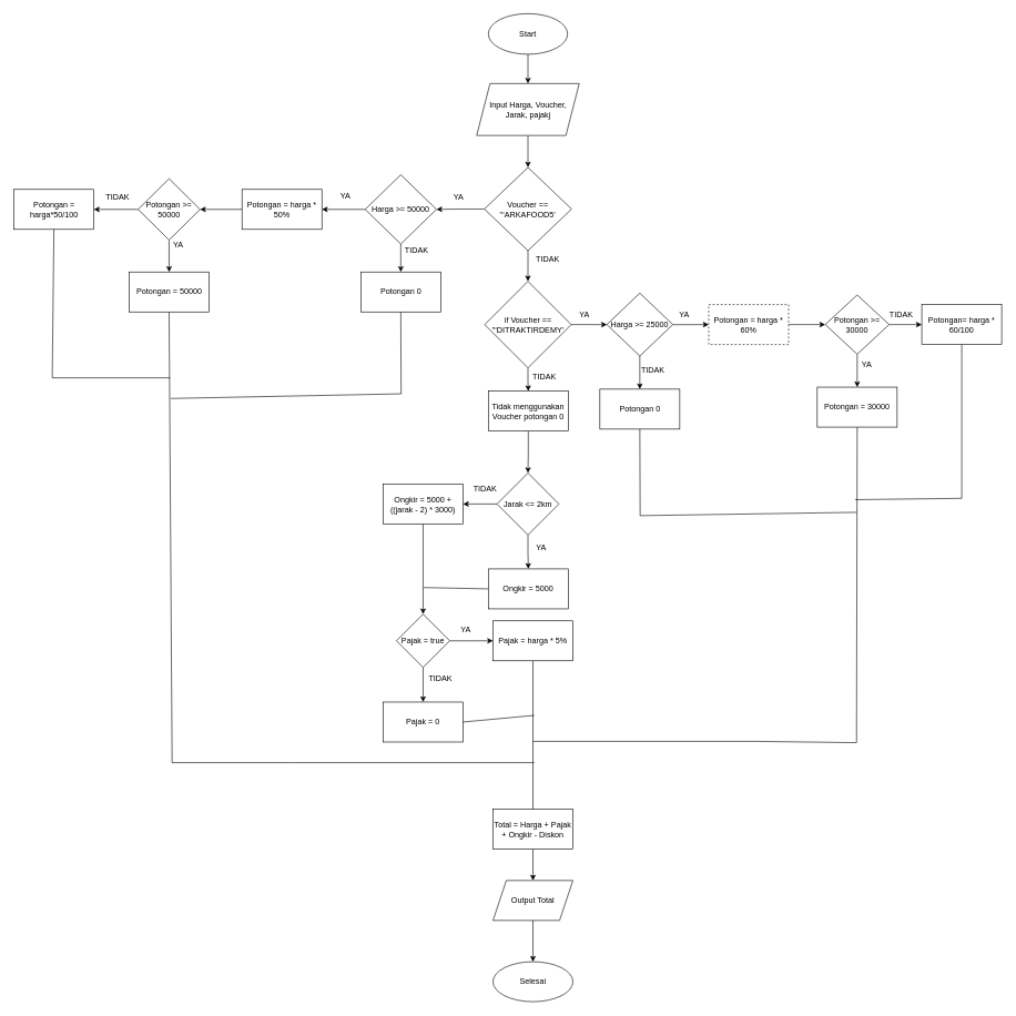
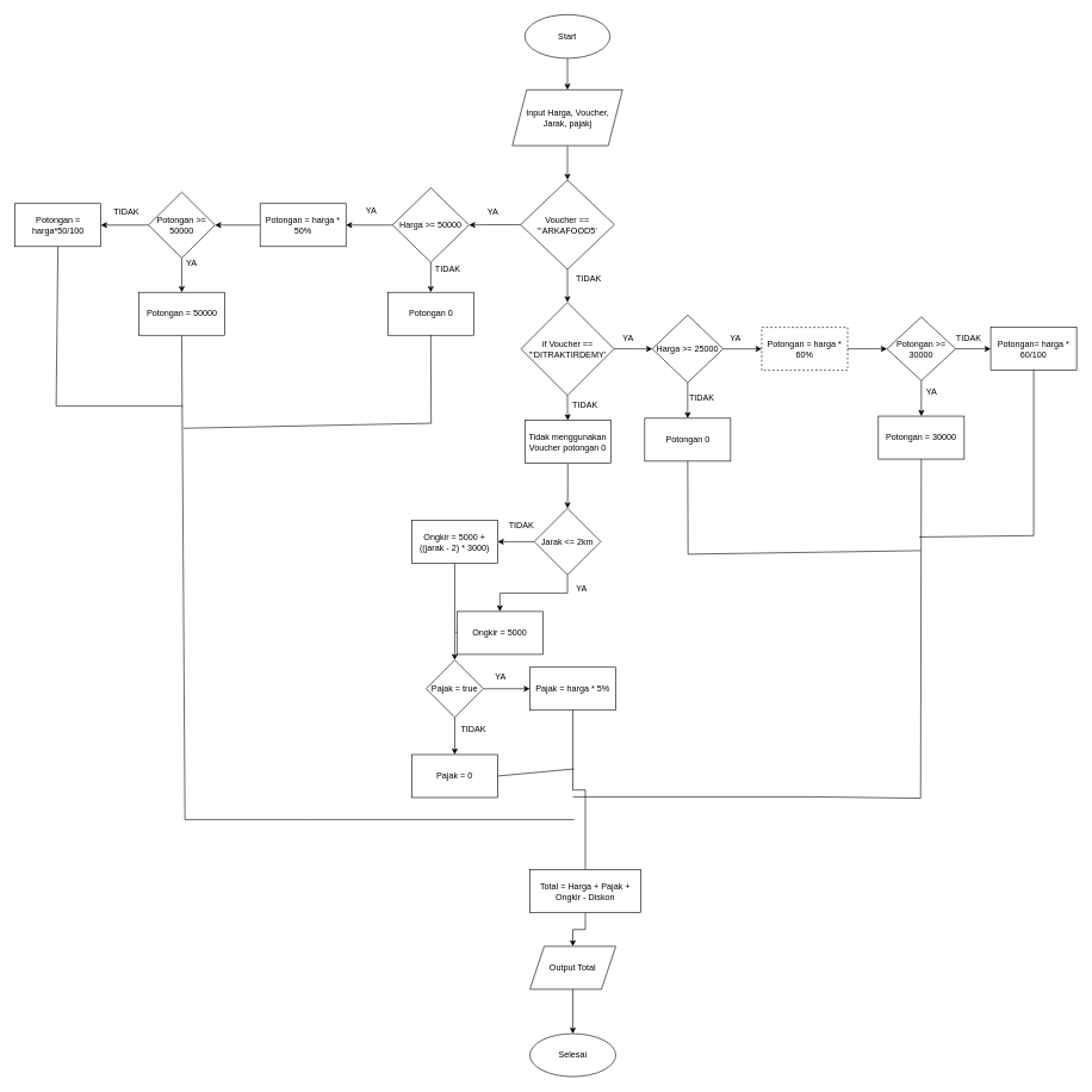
  <mxCell id="0" />
  <mxCell id="1" parent="0" />
  <mxCell id="2" style="edgeStyle=orthogonalEdgeStyle;rounded=0;orthogonalLoop=1;jettySize=auto;html=1;exitX=0.5;exitY=1;exitDx=0;exitDy=0;entryX=0.5;entryY=0;entryDx=0;entryDy=0;" edge="1" parent="1" source="3" target="5"><mxGeometry relative="1" as="geometry" /></mxCell>
  <mxCell id="3" value="Start" style="ellipse;whiteSpace=wrap;html=1;" vertex="1" parent="1"><mxGeometry x="733" y="20" width="119" height="61" as="geometry" /></mxCell>
  <mxCell id="4" style="edgeStyle=orthogonalEdgeStyle;rounded=0;orthogonalLoop=1;jettySize=auto;html=1;exitX=0.5;exitY=1;exitDx=0;exitDy=0;" edge="1" parent="1" source="5" target="8"><mxGeometry relative="1" as="geometry" /></mxCell>
  <mxCell id="5" value="Input Harga, Voucher, Jarak, pajakj" style="shape=parallelogram;perimeter=parallelogramPerimeter;whiteSpace=wrap;html=1;fixedSize=1;" vertex="1" parent="1"><mxGeometry x="715.5" y="125" width="154" height="78" as="geometry" /></mxCell>
  <mxCell id="6" style="edgeStyle=orthogonalEdgeStyle;rounded=0;orthogonalLoop=1;jettySize=auto;html=1;exitX=0.5;exitY=1;exitDx=0;exitDy=0;entryX=0.5;entryY=0;entryDx=0;entryDy=0;" edge="1" parent="1" source="8" target="11"><mxGeometry relative="1" as="geometry" /></mxCell>
  <mxCell id="7" style="edgeStyle=orthogonalEdgeStyle;rounded=0;orthogonalLoop=1;jettySize=auto;html=1;exitX=0;exitY=0.5;exitDx=0;exitDy=0;entryX=1;entryY=0.5;entryDx=0;entryDy=0;" edge="1" parent="1" source="8" target="15"><mxGeometry relative="1" as="geometry"><mxPoint x="635" y="314" as="targetPoint" /></mxGeometry></mxCell>
  <mxCell id="8" value="Voucher == &quot;‘ARKAFOOD5’" style="rhombus;whiteSpace=wrap;html=1;" vertex="1" parent="1"><mxGeometry x="727" y="251" width="131" height="125" as="geometry" /></mxCell>
  <mxCell id="9" value="" style="edgeStyle=orthogonalEdgeStyle;rounded=0;orthogonalLoop=1;jettySize=auto;html=1;" edge="1" parent="1" source="11" target="25"><mxGeometry relative="1" as="geometry" /></mxCell>
  <mxCell id="10" value="" style="edgeStyle=orthogonalEdgeStyle;rounded=0;orthogonalLoop=1;jettySize=auto;html=1;" edge="1" parent="1" source="11" target="33"><mxGeometry relative="1" as="geometry" /></mxCell>
  <mxCell id="11" value="if Voucher == &quot;‘DITRAKTIRDEMY’" style="rhombus;whiteSpace=wrap;html=1;" vertex="1" parent="1"><mxGeometry x="727.5" y="422" width="130" height="130" as="geometry" /></mxCell>
  <mxCell id="12" value="TIDAK" style="text;html=1;align=center;verticalAlign=middle;resizable=0;points=[];autosize=1;strokeColor=none;fillColor=none;" vertex="1" parent="1"><mxGeometry x="795" y="376" width="53" height="26" as="geometry" /></mxCell>
  <mxCell id="13" style="edgeStyle=orthogonalEdgeStyle;rounded=0;orthogonalLoop=1;jettySize=auto;html=1;exitX=0;exitY=0.5;exitDx=0;exitDy=0;entryX=1;entryY=0.5;entryDx=0;entryDy=0;" edge="1" parent="1" source="15" target="18"><mxGeometry relative="1" as="geometry" /></mxCell>
  <mxCell id="14" style="edgeStyle=orthogonalEdgeStyle;rounded=0;orthogonalLoop=1;jettySize=auto;html=1;exitX=0.5;exitY=1;exitDx=0;exitDy=0;entryX=0.5;entryY=0;entryDx=0;entryDy=0;" edge="1" parent="1" source="15" target="20"><mxGeometry relative="1" as="geometry" /></mxCell>
  <mxCell id="15" value="Harga &amp;gt;= 50000" style="rhombus;whiteSpace=wrap;html=1;" vertex="1" parent="1"><mxGeometry x="548" y="262" width="107" height="104" as="geometry" /></mxCell>
  <mxCell id="16" value="YA" style="text;html=1;align=center;verticalAlign=middle;resizable=0;points=[];autosize=1;strokeColor=none;fillColor=none;" vertex="1" parent="1"><mxGeometry x="671" y="283" width="33" height="26" as="geometry" /></mxCell>
  <mxCell id="17" style="edgeStyle=orthogonalEdgeStyle;rounded=0;orthogonalLoop=1;jettySize=auto;html=1;exitX=0;exitY=0.5;exitDx=0;exitDy=0;" edge="1" parent="1" source="18" target="63"><mxGeometry relative="1" as="geometry" /></mxCell>
  <mxCell id="18" value="Potongan = harga * 50%" style="rounded=0;whiteSpace=wrap;html=1;" vertex="1" parent="1"><mxGeometry x="363" y="284" width="120" height="60" as="geometry" /></mxCell>
  <mxCell id="19" value="YA" style="text;html=1;align=center;verticalAlign=middle;resizable=0;points=[];autosize=1;strokeColor=none;fillColor=none;" vertex="1" parent="1"><mxGeometry x="501" y="281" width="33" height="26" as="geometry" /></mxCell>
  <mxCell id="20" value="Potongan 0" style="rounded=0;whiteSpace=wrap;html=1;" vertex="1" parent="1"><mxGeometry x="541.5" y="408" width="120" height="60" as="geometry" /></mxCell>
  <mxCell id="21" style="edgeStyle=orthogonalEdgeStyle;rounded=0;orthogonalLoop=1;jettySize=auto;html=1;exitX=0.5;exitY=1;exitDx=0;exitDy=0;" edge="1" parent="1" source="20" target="20"><mxGeometry relative="1" as="geometry" /></mxCell>
  <mxCell id="22" value="TIDAK" style="text;html=1;align=center;verticalAlign=middle;resizable=0;points=[];autosize=1;strokeColor=none;fillColor=none;" vertex="1" parent="1"><mxGeometry x="598" y="363" width="53" height="26" as="geometry" /></mxCell>
  <mxCell id="23" value="" style="edgeStyle=orthogonalEdgeStyle;rounded=0;orthogonalLoop=1;jettySize=auto;html=1;" edge="1" parent="1" source="25" target="27"><mxGeometry relative="1" as="geometry" /></mxCell>
  <mxCell id="24" value="" style="edgeStyle=orthogonalEdgeStyle;rounded=0;orthogonalLoop=1;jettySize=auto;html=1;" edge="1" parent="1" source="25" target="28"><mxGeometry relative="1" as="geometry" /></mxCell>
  <mxCell id="25" value="Harga &amp;gt;= 25000" style="rhombus;whiteSpace=wrap;html=1;" vertex="1" parent="1"><mxGeometry x="911" y="439.75" width="99" height="94.5" as="geometry" /></mxCell>
  <mxCell id="26" style="edgeStyle=orthogonalEdgeStyle;rounded=0;orthogonalLoop=1;jettySize=auto;html=1;exitX=1;exitY=0.5;exitDx=0;exitDy=0;entryX=0;entryY=0.5;entryDx=0;entryDy=0;" edge="1" parent="1" source="27" target="71"><mxGeometry relative="1" as="geometry" /></mxCell>
  <mxCell id="27" value="Potongan = harga * 60%" style="whiteSpace=wrap;html=1;dashed=1;" vertex="1" parent="1"><mxGeometry x="1064" y="457" width="120" height="60" as="geometry" /></mxCell>
  <mxCell id="28" value="Potongan 0" style="whiteSpace=wrap;html=1;" vertex="1" parent="1"><mxGeometry x="900.5" y="584" width="120" height="60" as="geometry" /></mxCell>
  <mxCell id="29" value="TIDAK" style="text;html=1;align=center;verticalAlign=middle;resizable=0;points=[];autosize=1;strokeColor=none;fillColor=none;" vertex="1" parent="1"><mxGeometry x="953" y="542" width="53" height="26" as="geometry" /></mxCell>
  <mxCell id="30" value="YA" style="text;html=1;align=center;verticalAlign=middle;resizable=0;points=[];autosize=1;strokeColor=none;fillColor=none;" vertex="1" parent="1"><mxGeometry x="1010" y="460" width="33" height="26" as="geometry" /></mxCell>
  <mxCell id="31" value="YA" style="text;html=1;align=center;verticalAlign=middle;resizable=0;points=[];autosize=1;strokeColor=none;fillColor=none;" vertex="1" parent="1"><mxGeometry x="860" y="459" width="33" height="26" as="geometry" /></mxCell>
  <mxCell id="32" value="" style="edgeStyle=orthogonalEdgeStyle;rounded=0;orthogonalLoop=1;jettySize=auto;html=1;" edge="1" parent="1" source="33" target="37"><mxGeometry relative="1" as="geometry" /></mxCell>
  <mxCell id="33" value="Tidak menggunakan Voucher potongan 0" style="whiteSpace=wrap;html=1;" vertex="1" parent="1"><mxGeometry x="733" y="587" width="120" height="60" as="geometry" /></mxCell>
  <mxCell id="34" value="TIDAK" style="text;html=1;align=center;verticalAlign=middle;resizable=0;points=[];autosize=1;strokeColor=none;fillColor=none;" vertex="1" parent="1"><mxGeometry x="790" y="552" width="53" height="26" as="geometry" /></mxCell>
  <mxCell id="35" style="edgeStyle=orthogonalEdgeStyle;rounded=0;orthogonalLoop=1;jettySize=auto;html=1;exitX=0.5;exitY=1;exitDx=0;exitDy=0;entryX=0.5;entryY=0;entryDx=0;entryDy=0;" edge="1" parent="1" source="37" target="42"><mxGeometry relative="1" as="geometry"><mxPoint x="793" y="857" as="targetPoint" /></mxGeometry></mxCell>
  <mxCell id="36" value="" style="edgeStyle=orthogonalEdgeStyle;rounded=0;orthogonalLoop=1;jettySize=auto;html=1;" edge="1" parent="1" source="37" target="39"><mxGeometry relative="1" as="geometry" /></mxCell>
  <mxCell id="37" value="Jarak &amp;lt;= 2km" style="rhombus;whiteSpace=wrap;html=1;" vertex="1" parent="1"><mxGeometry x="746" y="710" width="93" height="93" as="geometry" /></mxCell>
  <mxCell id="38" style="edgeStyle=orthogonalEdgeStyle;rounded=0;orthogonalLoop=1;jettySize=auto;html=1;exitX=0.5;exitY=1;exitDx=0;exitDy=0;entryX=0.5;entryY=0;entryDx=0;entryDy=0;" edge="1" parent="1" source="39" target="45"><mxGeometry relative="1" as="geometry" /></mxCell>
  <mxCell id="39" value="Ongkir = 5000 + ((jarak - 2) * 3000)" style="whiteSpace=wrap;html=1;" vertex="1" parent="1"><mxGeometry x="575" y="726.5" width="120" height="60" as="geometry" /></mxCell>
  <mxCell id="40" value="TIDAK" style="text;html=1;align=center;verticalAlign=middle;resizable=0;points=[];autosize=1;strokeColor=none;fillColor=none;" vertex="1" parent="1"><mxGeometry x="701" y="721" width="53" height="26" as="geometry" /></mxCell>
  <mxCell id="41" value="YA" style="text;html=1;align=center;verticalAlign=middle;resizable=0;points=[];autosize=1;strokeColor=none;fillColor=none;" vertex="1" parent="1"><mxGeometry x="795" y="810" width="33" height="26" as="geometry" /></mxCell>
- <mxCell id="42" value="Ongkir = 5000" style="rounded=0;whiteSpace=wrap;html=1;" vertex="1" parent="1"><mxGeometry x="733" y="854" width="120" height="60" as="geometry" /></mxCell>
+ <mxCell id="42" value="Ongkir = 5000" style="rounded=0;whiteSpace=wrap;html=1;" vertex="1" parent="1"><mxGeometry x="638" y="854" width="120" height="60" as="geometry" /></mxCell>
  <mxCell id="43" style="edgeStyle=orthogonalEdgeStyle;rounded=0;orthogonalLoop=1;jettySize=auto;html=1;exitX=0.5;exitY=1;exitDx=0;exitDy=0;entryX=0.5;entryY=0;entryDx=0;entryDy=0;" edge="1" parent="1" source="45" target="47"><mxGeometry relative="1" as="geometry"><mxPoint x="635" y="1060.333" as="targetPoint" /></mxGeometry></mxCell>
  <mxCell id="44" style="edgeStyle=orthogonalEdgeStyle;rounded=0;orthogonalLoop=1;jettySize=auto;html=1;exitX=1;exitY=0.5;exitDx=0;exitDy=0;" edge="1" parent="1" source="45" target="49"><mxGeometry relative="1" as="geometry" /></mxCell>
  <mxCell id="45" value="Pajak = true" style="rhombus;whiteSpace=wrap;html=1;" vertex="1" parent="1"><mxGeometry x="595" y="922" width="80" height="80" as="geometry" /></mxCell>
  <mxCell id="46" value="" style="endArrow=none;html=1;rounded=0;exitX=0;exitY=0.5;exitDx=0;exitDy=0;" edge="1" parent="1" source="42"><mxGeometry width="50" height="50" relative="1" as="geometry"><mxPoint x="782" y="827" as="sourcePoint" /><mxPoint x="636" y="882" as="targetPoint" /></mxGeometry></mxCell>
  <mxCell id="47" value="Pajak = 0" style="rounded=0;whiteSpace=wrap;html=1;" vertex="1" parent="1"><mxGeometry x="575" y="1054" width="120" height="60" as="geometry" /></mxCell>
  <mxCell id="48" style="edgeStyle=orthogonalEdgeStyle;rounded=0;orthogonalLoop=1;jettySize=auto;html=1;exitX=0.5;exitY=1;exitDx=0;exitDy=0;entryX=0.5;entryY=0;entryDx=0;entryDy=0;endArrow=none;" edge="1" parent="1" source="49" target="51"><mxGeometry relative="1" as="geometry" /></mxCell>
  <mxCell id="49" value="Pajak = harga * 5%" style="rounded=0;whiteSpace=wrap;html=1;" vertex="1" parent="1"><mxGeometry x="740" y="932" width="120" height="60" as="geometry" /></mxCell>
  <mxCell id="50" style="edgeStyle=orthogonalEdgeStyle;rounded=0;orthogonalLoop=1;jettySize=auto;html=1;exitX=0.5;exitY=1;exitDx=0;exitDy=0;" edge="1" parent="1" source="51" target="56"><mxGeometry relative="1" as="geometry" /></mxCell>
- <mxCell id="51" value="Total = Harga + Pajak + Ongkir - Diskon" style="rounded=0;whiteSpace=wrap;html=1;" vertex="1" parent="1"><mxGeometry x="740" y="1215" width="120" height="60" as="geometry" /></mxCell>
+ <mxCell id="51" value="Total = Harga + Pajak + Ongkir - Diskon" style="rounded=0;whiteSpace=wrap;html=1;" vertex="1" parent="1"><mxGeometry x="740" y="1215" width="155" height="60" as="geometry" /></mxCell>
  <mxCell id="52" value="YA" style="text;html=1;align=center;verticalAlign=middle;resizable=0;points=[];autosize=1;strokeColor=none;fillColor=none;" vertex="1" parent="1"><mxGeometry x="682.5" y="932" width="33" height="26" as="geometry" /></mxCell>
  <mxCell id="53" value="TIDAK" style="text;html=1;align=center;verticalAlign=middle;resizable=0;points=[];autosize=1;strokeColor=none;fillColor=none;" vertex="1" parent="1"><mxGeometry x="634" y="1006" width="53" height="26" as="geometry" /></mxCell>
  <mxCell id="54" value="" style="endArrow=none;html=1;rounded=0;exitX=1;exitY=0.5;exitDx=0;exitDy=0;" edge="1" parent="1" source="47"><mxGeometry width="50" height="50" relative="1" as="geometry"><mxPoint x="686" y="1019" as="sourcePoint" /><mxPoint x="802" y="1074" as="targetPoint" /></mxGeometry></mxCell>
  <mxCell id="55" value="" style="edgeStyle=orthogonalEdgeStyle;rounded=0;orthogonalLoop=1;jettySize=auto;html=1;" edge="1" parent="1" source="56" target="57"><mxGeometry relative="1" as="geometry" /></mxCell>
  <mxCell id="56" value="Output Total" style="shape=parallelogram;perimeter=parallelogramPerimeter;whiteSpace=wrap;html=1;fixedSize=1;" vertex="1" parent="1"><mxGeometry x="740" y="1322" width="120" height="60" as="geometry" /></mxCell>
  <mxCell id="57" value="Selesai" style="ellipse;whiteSpace=wrap;html=1;" vertex="1" parent="1"><mxGeometry x="740" y="1444" width="120" height="60" as="geometry" /></mxCell>
  <mxCell id="58" value="" style="endArrow=none;html=1;rounded=0;entryX=0.5;entryY=1;entryDx=0;entryDy=0;" edge="1" parent="1" target="64"><mxGeometry width="50" height="50" relative="1" as="geometry"><mxPoint x="802" y="1145" as="sourcePoint" /><mxPoint x="252.296" y="668" as="targetPoint" /><Array as="points"><mxPoint x="435" y="1145" /><mxPoint x="416" y="1145" /><mxPoint x="258" y="1145" /></Array></mxGeometry></mxCell>
  <mxCell id="59" value="" style="endArrow=none;html=1;rounded=0;entryX=0.5;entryY=1;entryDx=0;entryDy=0;" edge="1" parent="1" target="72"><mxGeometry width="50" height="50" relative="1" as="geometry"><mxPoint x="800" y="1113" as="sourcePoint" /><mxPoint x="1178" y="657" as="targetPoint" /><Array as="points"><mxPoint x="1134" y="1113" /><mxPoint x="1286" y="1115" /></Array></mxGeometry></mxCell>
  <mxCell id="60" value="" style="endArrow=none;html=1;rounded=0;entryX=0.5;entryY=1;entryDx=0;entryDy=0;" edge="1" parent="1" target="28"><mxGeometry width="50" height="50" relative="1" as="geometry"><mxPoint x="1286" y="769" as="sourcePoint" /><mxPoint x="736" y="869" as="targetPoint" /><Array as="points"><mxPoint x="961" y="774" /></Array></mxGeometry></mxCell>
  <mxCell id="61" style="edgeStyle=orthogonalEdgeStyle;rounded=0;orthogonalLoop=1;jettySize=auto;html=1;exitX=0.5;exitY=1;exitDx=0;exitDy=0;" edge="1" parent="1" source="63" target="64"><mxGeometry relative="1" as="geometry" /></mxCell>
  <mxCell id="62" value="" style="edgeStyle=orthogonalEdgeStyle;rounded=0;orthogonalLoop=1;jettySize=auto;html=1;" edge="1" parent="1" source="63" target="66"><mxGeometry relative="1" as="geometry" /></mxCell>
  <mxCell id="63" value="Potongan &amp;gt;= 50000" style="rhombus;whiteSpace=wrap;html=1;" vertex="1" parent="1"><mxGeometry x="207" y="268" width="93" height="92" as="geometry" /></mxCell>
  <mxCell id="64" value="Potongan = 50000" style="rounded=0;whiteSpace=wrap;html=1;" vertex="1" parent="1"><mxGeometry x="193.5" y="408" width="120" height="60" as="geometry" /></mxCell>
  <mxCell id="65" value="YA" style="text;html=1;align=center;verticalAlign=middle;resizable=0;points=[];autosize=1;strokeColor=none;fillColor=none;" vertex="1" parent="1"><mxGeometry x="250" y="355" width="33" height="26" as="geometry" /></mxCell>
  <mxCell id="66" value="Potongan = harga*50/100" style="whiteSpace=wrap;html=1;" vertex="1" parent="1"><mxGeometry x="20.5" y="284" width="120" height="60" as="geometry" /></mxCell>
  <mxCell id="67" value="" style="endArrow=none;html=1;rounded=0;entryX=0.5;entryY=1;entryDx=0;entryDy=0;" edge="1" parent="1" target="20"><mxGeometry width="50" height="50" relative="1" as="geometry"><mxPoint x="256" y="598" as="sourcePoint" /><mxPoint x="660" y="455" as="targetPoint" /><Array as="points"><mxPoint x="602" y="591" /></Array></mxGeometry></mxCell>
  <mxCell id="68" value="" style="endArrow=none;html=1;rounded=0;entryX=0.5;entryY=1;entryDx=0;entryDy=0;" edge="1" parent="1" target="66"><mxGeometry width="50" height="50" relative="1" as="geometry"><mxPoint x="255" y="567" as="sourcePoint" /><mxPoint x="660" y="455" as="targetPoint" /><Array as="points"><mxPoint x="78" y="567" /></Array></mxGeometry></mxCell>
  <mxCell id="69" value="" style="edgeStyle=orthogonalEdgeStyle;rounded=0;orthogonalLoop=1;jettySize=auto;html=1;" edge="1" parent="1" source="71" target="72"><mxGeometry relative="1" as="geometry" /></mxCell>
  <mxCell id="70" value="" style="edgeStyle=orthogonalEdgeStyle;rounded=0;orthogonalLoop=1;jettySize=auto;html=1;" edge="1" parent="1" source="71" target="73"><mxGeometry relative="1" as="geometry" /></mxCell>
  <mxCell id="71" value="Potongan &amp;gt;= 30000" style="rhombus;whiteSpace=wrap;html=1;" vertex="1" parent="1"><mxGeometry x="1239" y="442.5" width="96" height="89" as="geometry" /></mxCell>
  <mxCell id="72" value="Potongan = 30000" style="whiteSpace=wrap;html=1;" vertex="1" parent="1"><mxGeometry x="1227" y="581" width="120" height="60" as="geometry" /></mxCell>
  <mxCell id="73" value="Potongan= harga * 60/100" style="whiteSpace=wrap;html=1;" vertex="1" parent="1"><mxGeometry x="1384" y="457" width="120" height="60" as="geometry" /></mxCell>
  <mxCell id="74" value="" style="endArrow=none;html=1;rounded=0;entryX=0.5;entryY=1;entryDx=0;entryDy=0;" edge="1" parent="1" target="73"><mxGeometry width="50" height="50" relative="1" as="geometry"><mxPoint x="1284" y="750" as="sourcePoint" /><mxPoint x="1037" y="789" as="targetPoint" /><Array as="points"><mxPoint x="1444" y="748" /></Array></mxGeometry></mxCell>
  <mxCell id="75" value="YA" style="text;html=1;align=center;verticalAlign=middle;resizable=0;points=[];autosize=1;strokeColor=none;fillColor=none;" vertex="1" parent="1"><mxGeometry x="1284" y="535" width="33" height="26" as="geometry" /></mxCell>
  <mxCell id="76" value="TIDAK" style="text;html=1;align=center;verticalAlign=middle;resizable=0;points=[];autosize=1;strokeColor=none;fillColor=none;" vertex="1" parent="1"><mxGeometry x="1326" y="460" width="53" height="26" as="geometry" /></mxCell>
  <mxCell id="77" value="TIDAK" style="text;html=1;align=center;verticalAlign=middle;resizable=0;points=[];autosize=1;strokeColor=none;fillColor=none;" vertex="1" parent="1"><mxGeometry x="149" y="283" width="53" height="26" as="geometry" /></mxCell>
